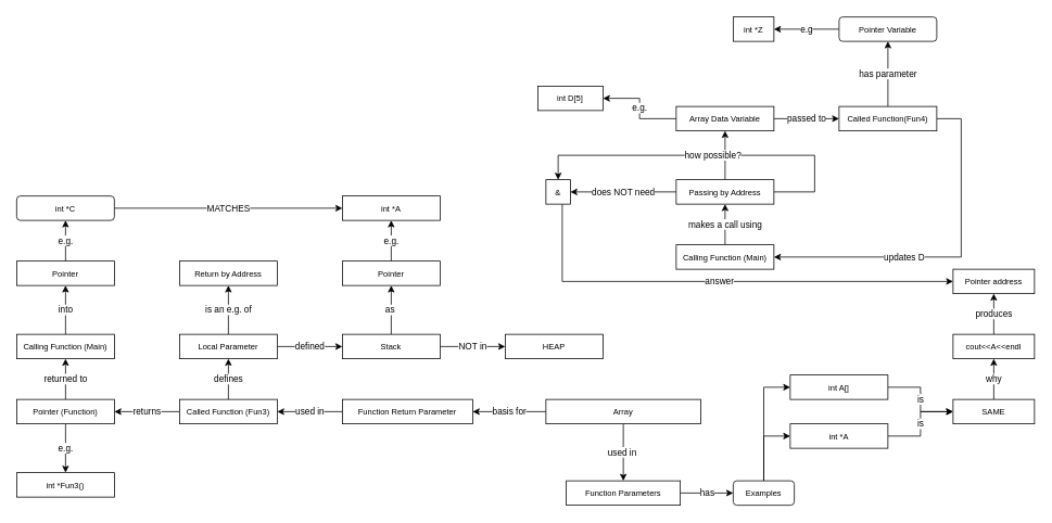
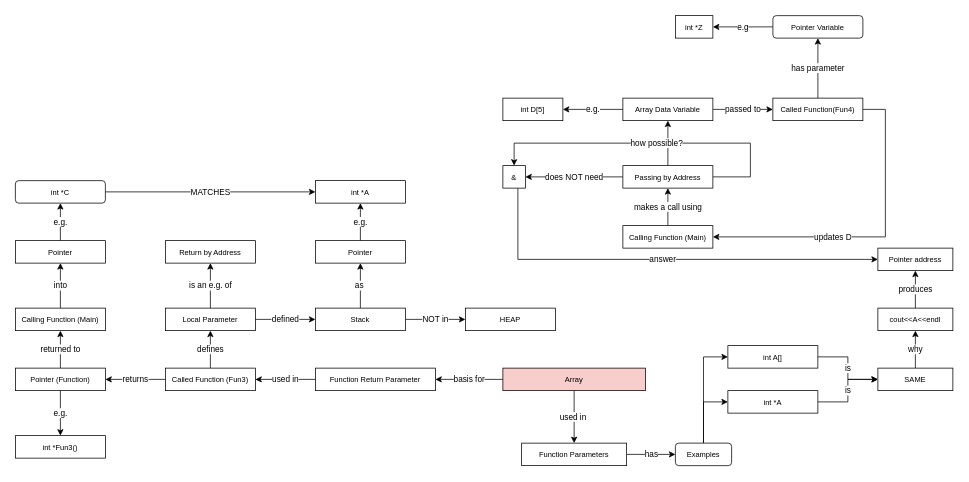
  <mxCell id="0" />
  <mxCell id="1" parent="0" />
  <mxCell id="2" value="used in&amp;nbsp;" style="edgeStyle=orthogonalEdgeStyle;rounded=0;orthogonalLoop=1;jettySize=auto;html=1;" edge="1" parent="1" source="4" target="8"><mxGeometry relative="1" as="geometry" /></mxCell>
  <mxCell id="3" value="basis for" style="edgeStyle=orthogonalEdgeStyle;rounded=0;orthogonalLoop=1;jettySize=auto;html=1;" edge="1" parent="1" source="4" target="6"><mxGeometry relative="1" as="geometry" /></mxCell>
- <mxCell id="4" value="&lt;span style=&quot;font-size: 10px&quot;&gt;Array&lt;/span&gt;" style="rounded=0;whiteSpace=wrap;html=1;" parent="1" vertex="1"><mxGeometry x="670" y="490" width="190" height="30" as="geometry" /></mxCell>
+ <mxCell id="4" value="&lt;span style=&quot;font-size: 10px&quot;&gt;Array&lt;/span&gt;" style="rounded=0;whiteSpace=wrap;html=1;fillColor=#f8cecc;" parent="1" vertex="1"><mxGeometry x="670" y="490" width="190" height="30" as="geometry" /></mxCell>
  <mxCell id="5" value="used in" style="edgeStyle=orthogonalEdgeStyle;rounded=0;orthogonalLoop=1;jettySize=auto;html=1;entryX=1;entryY=0.5;entryDx=0;entryDy=0;" edge="1" parent="1" source="6" target="41"><mxGeometry relative="1" as="geometry"><mxPoint x="340" y="505" as="targetPoint" /></mxGeometry></mxCell>
  <mxCell id="6" value="&lt;span style=&quot;font-size: 10px&quot;&gt;Function Return Parameter&lt;/span&gt;" style="rounded=0;whiteSpace=wrap;html=1;" vertex="1" parent="1"><mxGeometry x="420" y="490" width="160" height="30" as="geometry" /></mxCell>
  <mxCell id="7" value="has" style="edgeStyle=orthogonalEdgeStyle;rounded=0;orthogonalLoop=1;jettySize=auto;html=1;" edge="1" parent="1" source="8" target="11"><mxGeometry relative="1" as="geometry" /></mxCell>
  <mxCell id="8" value="&lt;span style=&quot;font-size: 10px&quot;&gt;Function Parameters&lt;/span&gt;" style="rounded=0;whiteSpace=wrap;html=1;" vertex="1" parent="1"><mxGeometry x="695" y="590" width="140" height="30" as="geometry" /></mxCell>
  <mxCell id="9" value="" style="edgeStyle=orthogonalEdgeStyle;rounded=0;orthogonalLoop=1;jettySize=auto;html=1;entryX=0;entryY=0.5;entryDx=0;entryDy=0;" edge="1" parent="1" source="11" target="18"><mxGeometry relative="1" as="geometry"><mxPoint x="937.5" y="510" as="targetPoint" /></mxGeometry></mxCell>
  <mxCell id="10" value="" style="edgeStyle=orthogonalEdgeStyle;rounded=0;orthogonalLoop=1;jettySize=auto;html=1;entryX=0;entryY=0.5;entryDx=0;entryDy=0;" edge="1" parent="1" source="11" target="20"><mxGeometry relative="1" as="geometry"><mxPoint x="1055" y="605" as="targetPoint" /></mxGeometry></mxCell>
  <mxCell id="11" value="&lt;span style=&quot;font-size: 10px&quot;&gt;Examples&lt;/span&gt;" style="whiteSpace=wrap;html=1;rounded=1;" vertex="1" parent="1"><mxGeometry x="900" y="590" width="75" height="30" as="geometry" /></mxCell>
  <mxCell id="12" value="why" style="edgeStyle=orthogonalEdgeStyle;rounded=0;orthogonalLoop=1;jettySize=auto;html=1;" edge="1" parent="1" source="13" target="15"><mxGeometry relative="1" as="geometry" /></mxCell>
  <mxCell id="13" value="&lt;span style=&quot;font-size: 10px&quot;&gt;SAME&lt;/span&gt;" style="rounded=0;whiteSpace=wrap;html=1;" parent="1" vertex="1"><mxGeometry x="1170" y="490" width="100" height="30" as="geometry" /></mxCell>
  <mxCell id="14" value="produces" style="edgeStyle=orthogonalEdgeStyle;rounded=0;orthogonalLoop=1;jettySize=auto;html=1;" edge="1" parent="1" source="15" target="16"><mxGeometry relative="1" as="geometry" /></mxCell>
  <mxCell id="15" value="&lt;span style=&quot;font-size: 10px&quot;&gt;cout&amp;lt;&amp;lt;A&amp;lt;&amp;lt;endl&lt;/span&gt;" style="rounded=0;whiteSpace=wrap;html=1;" vertex="1" parent="1"><mxGeometry x="1170" y="410" width="100" height="30" as="geometry" /></mxCell>
  <mxCell id="16" value="&lt;span style=&quot;font-size: 10px&quot;&gt;Pointer address&lt;/span&gt;" style="rounded=0;whiteSpace=wrap;html=1;" vertex="1" parent="1"><mxGeometry x="1170" y="330" width="100" height="30" as="geometry" /></mxCell>
  <mxCell id="17" value="is" style="edgeStyle=orthogonalEdgeStyle;rounded=0;orthogonalLoop=1;jettySize=auto;html=1;entryX=0;entryY=0.5;entryDx=0;entryDy=0;" edge="1" parent="1" source="18" target="13"><mxGeometry relative="1" as="geometry"><mxPoint x="1170" y="475" as="targetPoint" /></mxGeometry></mxCell>
  <mxCell id="18" value="&lt;span style=&quot;font-size: 10px&quot;&gt;int A[]&lt;/span&gt;" style="rounded=0;whiteSpace=wrap;html=1;" parent="1" vertex="1"><mxGeometry x="970" y="460" width="120" height="30" as="geometry" /></mxCell>
  <mxCell id="19" value="is" style="edgeStyle=orthogonalEdgeStyle;rounded=0;orthogonalLoop=1;jettySize=auto;html=1;entryX=0;entryY=0.5;entryDx=0;entryDy=0;" edge="1" parent="1" source="20" target="13"><mxGeometry relative="1" as="geometry"><mxPoint x="1170" y="535" as="targetPoint" /></mxGeometry></mxCell>
  <mxCell id="20" value="&lt;span style=&quot;font-size: 10px&quot;&gt;int *A&lt;/span&gt;" style="rounded=0;whiteSpace=wrap;html=1;" vertex="1" parent="1"><mxGeometry x="970" y="520" width="120" height="30" as="geometry" /></mxCell>
  <mxCell id="21" value="makes a call using" style="edgeStyle=orthogonalEdgeStyle;rounded=0;orthogonalLoop=1;jettySize=auto;html=1;" edge="1" parent="1" source="22" target="26"><mxGeometry relative="1" as="geometry" /></mxCell>
  <mxCell id="22" value="&lt;span style=&quot;font-size: 10px&quot;&gt;Calling Function (Main)&lt;/span&gt;" style="rounded=0;whiteSpace=wrap;html=1;" vertex="1" parent="1"><mxGeometry x="830" y="300" width="120" height="30" as="geometry" /></mxCell>
  <mxCell id="23" value="uses" style="edgeStyle=orthogonalEdgeStyle;rounded=0;orthogonalLoop=1;jettySize=auto;html=1;" edge="1" parent="1" source="26" target="29"><mxGeometry x="1" y="-45" relative="1" as="geometry"><mxPoint x="-5" y="-20" as="offset" /></mxGeometry></mxCell>
  <mxCell id="24" value="does NOT need" style="edgeStyle=orthogonalEdgeStyle;rounded=0;orthogonalLoop=1;jettySize=auto;html=1;entryX=1;entryY=0.5;entryDx=0;entryDy=0;" edge="1" parent="1" source="26" target="38"><mxGeometry relative="1" as="geometry"><mxPoint x="720" y="235" as="targetPoint" /></mxGeometry></mxCell>
  <mxCell id="25" value="how possible?" style="edgeStyle=orthogonalEdgeStyle;rounded=0;orthogonalLoop=1;jettySize=auto;html=1;entryX=0.5;entryY=0;entryDx=0;entryDy=0;" edge="1" parent="1" source="26" target="38"><mxGeometry relative="1" as="geometry"><mxPoint x="1070" y="235" as="targetPoint" /><Array as="points"><mxPoint x="1000" y="235" /><mxPoint x="1000" y="190" /><mxPoint x="685" y="190" /></Array></mxGeometry></mxCell>
  <mxCell id="26" value="&lt;span style=&quot;font-size: 10px&quot;&gt;Passing by Address&lt;/span&gt;" style="rounded=0;whiteSpace=wrap;html=1;" vertex="1" parent="1"><mxGeometry x="830" y="220" width="120" height="30" as="geometry" /></mxCell>
  <mxCell id="27" value="e.g." style="edgeStyle=orthogonalEdgeStyle;rounded=0;orthogonalLoop=1;jettySize=auto;html=1;" edge="1" parent="1" source="29" target="36"><mxGeometry relative="1" as="geometry" /></mxCell>
  <mxCell id="28" value="passed to" style="edgeStyle=orthogonalEdgeStyle;rounded=0;orthogonalLoop=1;jettySize=auto;html=1;" edge="1" parent="1" source="29" target="32"><mxGeometry relative="1" as="geometry" /></mxCell>
  <mxCell id="29" value="&lt;span style=&quot;font-size: 10px&quot;&gt;Array Data Variable&lt;/span&gt;" style="rounded=0;whiteSpace=wrap;html=1;" vertex="1" parent="1"><mxGeometry x="830" y="130" width="120" height="30" as="geometry" /></mxCell>
  <mxCell id="30" value="has parameter" style="edgeStyle=orthogonalEdgeStyle;rounded=0;orthogonalLoop=1;jettySize=auto;html=1;" edge="1" parent="1" source="32" target="34"><mxGeometry relative="1" as="geometry" /></mxCell>
  <mxCell id="31" value="updates D" style="edgeStyle=orthogonalEdgeStyle;rounded=0;orthogonalLoop=1;jettySize=auto;html=1;entryX=1;entryY=0.5;entryDx=0;entryDy=0;" edge="1" parent="1" source="32" target="22"><mxGeometry x="0.256" relative="1" as="geometry"><mxPoint x="1230" y="145" as="targetPoint" /><Array as="points"><mxPoint x="1180" y="145" /><mxPoint x="1180" y="315" /></Array><mxPoint as="offset" /></mxGeometry></mxCell>
  <mxCell id="32" value="&lt;span style=&quot;font-size: 10px&quot;&gt;Called Function(Fun4)&lt;/span&gt;" style="rounded=0;whiteSpace=wrap;html=1;" vertex="1" parent="1"><mxGeometry x="1030" y="130" width="120" height="30" as="geometry" /></mxCell>
  <mxCell id="33" value="e.g" style="edgeStyle=orthogonalEdgeStyle;rounded=0;orthogonalLoop=1;jettySize=auto;html=1;" edge="1" parent="1" source="34" target="35"><mxGeometry relative="1" as="geometry" /></mxCell>
  <mxCell id="34" value="&lt;span style=&quot;font-size: 10px&quot;&gt;Pointer Variable&lt;/span&gt;" style="whiteSpace=wrap;html=1;rounded=1;" vertex="1" parent="1"><mxGeometry x="1030" y="20" width="120" height="30" as="geometry" /></mxCell>
  <mxCell id="35" value="&lt;span style=&quot;font-size: 10px&quot;&gt;int *Z&lt;/span&gt;" style="rounded=0;whiteSpace=wrap;html=1;" vertex="1" parent="1"><mxGeometry x="900" y="20" width="50" height="30" as="geometry" /></mxCell>
- <mxCell id="36" value="&lt;span style=&quot;font-size: 10px&quot;&gt;int D[5]&lt;/span&gt;" style="rounded=0;whiteSpace=wrap;html=1;" vertex="1" parent="1"><mxGeometry x="660" y="105" width="80" height="30" as="geometry" /></mxCell>
+ <mxCell id="36" value="&lt;span style=&quot;font-size: 10px&quot;&gt;int D[5]&lt;/span&gt;" style="rounded=0;whiteSpace=wrap;html=1;" vertex="1" parent="1"><mxGeometry x="670" y="130" width="80" height="30" as="geometry" /></mxCell>
  <mxCell id="37" value="answer" style="edgeStyle=orthogonalEdgeStyle;rounded=0;orthogonalLoop=1;jettySize=auto;html=1;entryX=0;entryY=0.5;entryDx=0;entryDy=0;" edge="1" parent="1" source="38" target="16"><mxGeometry relative="1" as="geometry"><mxPoint x="685" y="330" as="targetPoint" /><Array as="points"><mxPoint x="690" y="345" /></Array></mxGeometry></mxCell>
  <mxCell id="38" value="&lt;span style=&quot;font-size: 10px&quot;&gt;&amp;amp;&lt;/span&gt;" style="rounded=0;whiteSpace=wrap;html=1;" vertex="1" parent="1"><mxGeometry x="670" y="220" width="30" height="30" as="geometry" /></mxCell>
  <mxCell id="39" value="returns" style="edgeStyle=orthogonalEdgeStyle;rounded=0;orthogonalLoop=1;jettySize=auto;html=1;" edge="1" parent="1" source="41" target="55"><mxGeometry relative="1" as="geometry" /></mxCell>
  <mxCell id="40" value="defines" style="edgeStyle=orthogonalEdgeStyle;rounded=0;orthogonalLoop=1;jettySize=auto;html=1;" edge="1" parent="1" source="41" target="44"><mxGeometry relative="1" as="geometry" /></mxCell>
  <mxCell id="41" value="&lt;span style=&quot;font-size: 10px&quot;&gt;Called Function (Fun3)&lt;/span&gt;" style="rounded=0;whiteSpace=wrap;html=1;" vertex="1" parent="1"><mxGeometry x="220" y="490" width="120" height="30" as="geometry" /></mxCell>
  <mxCell id="42" value="is an e.g. of" style="edgeStyle=orthogonalEdgeStyle;rounded=0;orthogonalLoop=1;jettySize=auto;html=1;" edge="1" parent="1" source="44" target="52"><mxGeometry relative="1" as="geometry" /></mxCell>
  <mxCell id="43" value="defined" style="edgeStyle=orthogonalEdgeStyle;rounded=0;orthogonalLoop=1;jettySize=auto;html=1;" edge="1" parent="1" source="44" target="47"><mxGeometry relative="1" as="geometry" /></mxCell>
  <mxCell id="44" value="&lt;span style=&quot;font-size: 10px&quot;&gt;Local Parameter&lt;/span&gt;" style="rounded=0;whiteSpace=wrap;html=1;" vertex="1" parent="1"><mxGeometry x="220" y="410" width="120" height="30" as="geometry" /></mxCell>
  <mxCell id="45" value="NOT in" style="edgeStyle=orthogonalEdgeStyle;rounded=0;orthogonalLoop=1;jettySize=auto;html=1;" edge="1" parent="1"><mxGeometry relative="1" as="geometry"><mxPoint x="540" y="425" as="sourcePoint" /><mxPoint x="620" y="425" as="targetPoint" /></mxGeometry></mxCell>
  <mxCell id="46" value="as&amp;nbsp;" style="edgeStyle=orthogonalEdgeStyle;rounded=0;orthogonalLoop=1;jettySize=auto;html=1;" edge="1" parent="1" source="47" target="49"><mxGeometry relative="1" as="geometry" /></mxCell>
  <mxCell id="47" value="&lt;span style=&quot;font-size: 10px&quot;&gt;Stack&lt;/span&gt;" style="rounded=0;whiteSpace=wrap;html=1;" vertex="1" parent="1"><mxGeometry x="420" y="410" width="120" height="30" as="geometry" /></mxCell>
  <mxCell id="48" value="e.g." style="edgeStyle=orthogonalEdgeStyle;rounded=0;orthogonalLoop=1;jettySize=auto;html=1;" edge="1" parent="1" source="49" target="50"><mxGeometry relative="1" as="geometry" /></mxCell>
  <mxCell id="49" value="&lt;span style=&quot;font-size: 10px&quot;&gt;Pointer&lt;/span&gt;" style="rounded=0;whiteSpace=wrap;html=1;" vertex="1" parent="1"><mxGeometry x="420" y="320" width="120" height="30" as="geometry" /></mxCell>
  <mxCell id="50" value="&lt;span style=&quot;font-size: 10px&quot;&gt;int *A&lt;/span&gt;" style="rounded=0;whiteSpace=wrap;html=1;" vertex="1" parent="1"><mxGeometry x="420" y="240" width="120" height="30" as="geometry" /></mxCell>
  <mxCell id="51" value="&lt;span style=&quot;font-size: 10px&quot;&gt;HEAP&lt;/span&gt;" style="rounded=0;whiteSpace=wrap;html=1;" vertex="1" parent="1"><mxGeometry x="620" y="410" width="120" height="30" as="geometry" /></mxCell>
  <mxCell id="52" value="&lt;span style=&quot;font-size: 10px&quot;&gt;Return by Address&lt;/span&gt;" style="rounded=0;whiteSpace=wrap;html=1;" vertex="1" parent="1"><mxGeometry x="220" y="320" width="120" height="30" as="geometry" /></mxCell>
  <mxCell id="53" value="e.g." style="edgeStyle=orthogonalEdgeStyle;rounded=0;orthogonalLoop=1;jettySize=auto;html=1;" edge="1" parent="1" source="55" target="62"><mxGeometry relative="1" as="geometry" /></mxCell>
  <mxCell id="54" value="returned to" style="edgeStyle=orthogonalEdgeStyle;rounded=0;orthogonalLoop=1;jettySize=auto;html=1;" edge="1" parent="1" source="55" target="57"><mxGeometry relative="1" as="geometry" /></mxCell>
  <mxCell id="55" value="&lt;span style=&quot;font-size: 10px&quot;&gt;Pointer (Function)&lt;/span&gt;" style="rounded=0;whiteSpace=wrap;html=1;" vertex="1" parent="1"><mxGeometry x="20" y="490" width="120" height="30" as="geometry" /></mxCell>
  <mxCell id="56" value="into" style="edgeStyle=orthogonalEdgeStyle;rounded=0;orthogonalLoop=1;jettySize=auto;html=1;" edge="1" parent="1" source="57" target="59"><mxGeometry relative="1" as="geometry" /></mxCell>
  <mxCell id="57" value="&lt;span style=&quot;font-size: 10px&quot;&gt;Calling Function (Main)&lt;/span&gt;" style="rounded=0;whiteSpace=wrap;html=1;" vertex="1" parent="1"><mxGeometry x="20" y="410" width="120" height="30" as="geometry" /></mxCell>
  <mxCell id="58" value="e.g." style="edgeStyle=orthogonalEdgeStyle;rounded=0;orthogonalLoop=1;jettySize=auto;html=1;" edge="1" parent="1" source="59" target="61"><mxGeometry relative="1" as="geometry" /></mxCell>
  <mxCell id="59" value="&lt;span style=&quot;font-size: 10px&quot;&gt;Pointer&lt;/span&gt;" style="rounded=0;whiteSpace=wrap;html=1;" vertex="1" parent="1"><mxGeometry x="20" y="320" width="120" height="30" as="geometry" /></mxCell>
  <mxCell id="60" value="MATCHES" style="edgeStyle=orthogonalEdgeStyle;rounded=0;orthogonalLoop=1;jettySize=auto;html=1;entryX=0;entryY=0.5;entryDx=0;entryDy=0;" edge="1" parent="1" source="61" target="50"><mxGeometry relative="1" as="geometry"><mxPoint x="220" y="255" as="targetPoint" /></mxGeometry></mxCell>
  <mxCell id="61" value="&lt;span style=&quot;font-size: 10px&quot;&gt;int *C&lt;/span&gt;" style="whiteSpace=wrap;html=1;rounded=1;" vertex="1" parent="1"><mxGeometry x="20" y="240" width="120" height="30" as="geometry" /></mxCell>
  <mxCell id="62" value="&lt;span style=&quot;font-size: 10px&quot;&gt;int *Fun3()&lt;/span&gt;" style="rounded=0;whiteSpace=wrap;html=1;" vertex="1" parent="1"><mxGeometry x="20" y="580" width="120" height="30" as="geometry" /></mxCell>
